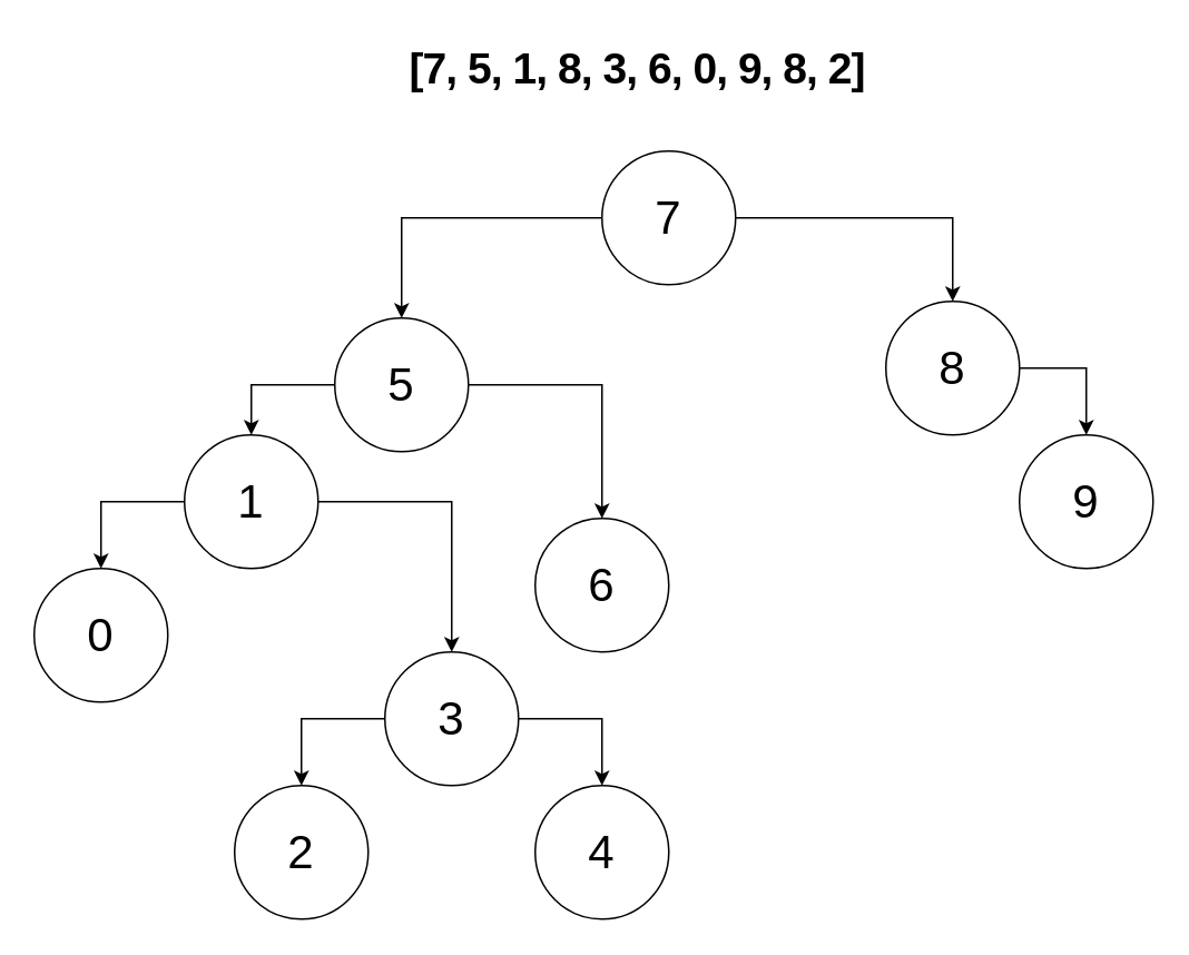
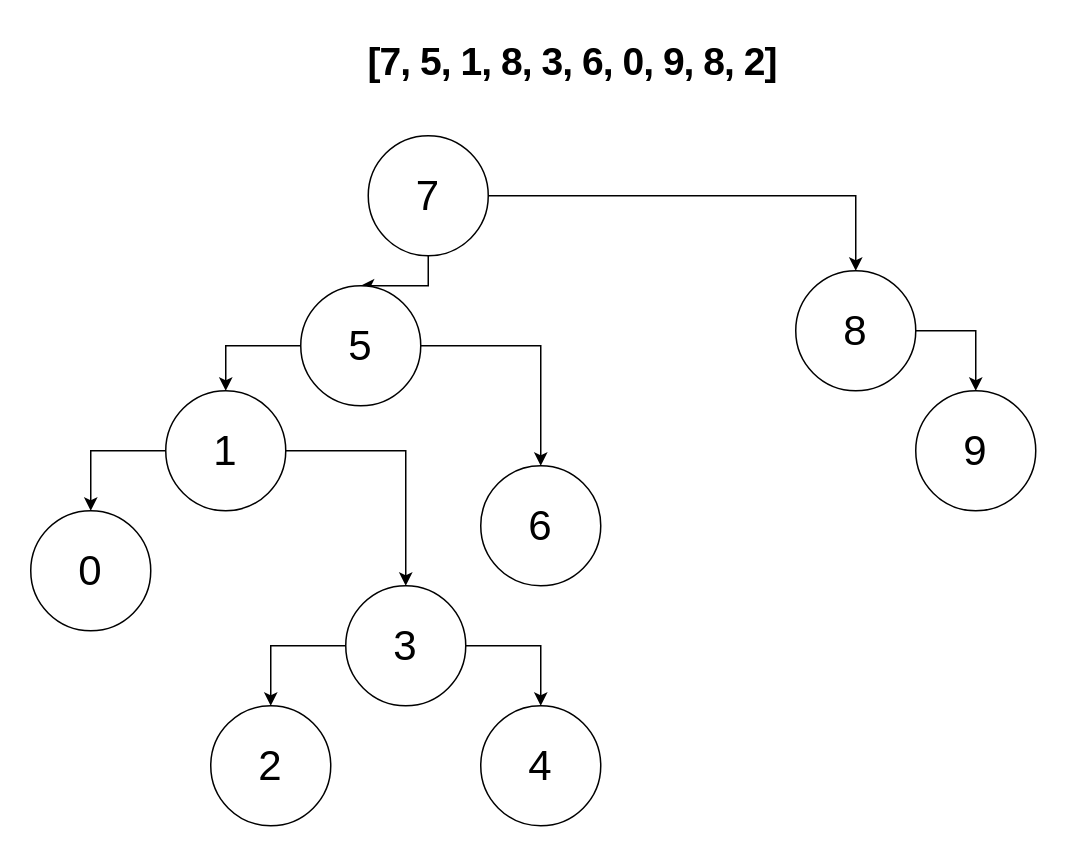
  <mxCell id="0" />
  <mxCell id="1" parent="0" />
  <mxCell id="2" value="&lt;h1&gt;&lt;span style=&quot;background-color: rgb(255, 255, 255); font-family: Nunito, sans-serif; font-weight: bolder; letter-spacing: -0.64px;&quot;&gt;&lt;font style=&quot;font-size: 26px;&quot;&gt;[7, 5, 1, 8, 3, 6, 0, 9, 8, 2]&lt;/font&gt;&lt;/span&gt;&lt;br&gt;&lt;/h1&gt;" style="text;html=1;strokeColor=none;fillColor=none;spacing=5;spacingTop=-20;whiteSpace=wrap;overflow=hidden;rounded=0;" vertex="1" parent="1"><mxGeometry x="240" y="20" width="341" height="40" as="geometry" /></mxCell>
  <mxCell id="3" value="" style="edgeStyle=orthogonalEdgeStyle;rounded=0;orthogonalLoop=1;jettySize=auto;html=1;fontSize=28;entryX=0.5;entryY=0;entryDx=0;entryDy=0;" edge="1" parent="1" source="5" target="8"><mxGeometry relative="1" as="geometry"><mxPoint x="384" y="250" as="targetPoint" /></mxGeometry></mxCell>
  <mxCell id="4" style="edgeStyle=orthogonalEdgeStyle;rounded=0;orthogonalLoop=1;jettySize=auto;html=1;entryX=0.5;entryY=0;entryDx=0;entryDy=0;fontSize=28;" edge="1" parent="1" source="5" target="10"><mxGeometry relative="1" as="geometry"><mxPoint x="490" y="220" as="targetPoint" /></mxGeometry></mxCell>
- <mxCell id="5" value="&lt;font style=&quot;font-size: 28px;&quot;&gt;7&lt;/font&gt;" style="ellipse;whiteSpace=wrap;html=1;aspect=fixed;" vertex="1" parent="1"><mxGeometry x="360" y="90" width="80" height="80" as="geometry" /></mxCell>
+ <mxCell id="5" value="&lt;font style=&quot;font-size: 28px;&quot;&gt;7&lt;/font&gt;" style="ellipse;whiteSpace=wrap;html=1;aspect=fixed;" vertex="1" parent="1"><mxGeometry x="245" y="90" width="80" height="80" as="geometry" /></mxCell>
  <mxCell id="6" style="edgeStyle=orthogonalEdgeStyle;rounded=0;orthogonalLoop=1;jettySize=auto;html=1;entryX=0.5;entryY=0;entryDx=0;entryDy=0;fontSize=28;" edge="1" parent="1" source="8" target="14"><mxGeometry relative="1" as="geometry" /></mxCell>
  <mxCell id="7" style="edgeStyle=orthogonalEdgeStyle;rounded=0;orthogonalLoop=1;jettySize=auto;html=1;entryX=0.5;entryY=0;entryDx=0;entryDy=0;fontSize=28;exitX=1;exitY=0.5;exitDx=0;exitDy=0;" edge="1" parent="1" source="8" target="18"><mxGeometry relative="1" as="geometry"><mxPoint x="310" y="280" as="sourcePoint" /></mxGeometry></mxCell>
  <mxCell id="8" value="&lt;font style=&quot;font-size: 28px;&quot;&gt;5&lt;/font&gt;" style="ellipse;whiteSpace=wrap;html=1;aspect=fixed;" vertex="1" parent="1"><mxGeometry x="200" y="190" width="80" height="80" as="geometry" /></mxCell>
  <mxCell id="9" style="edgeStyle=orthogonalEdgeStyle;rounded=0;orthogonalLoop=1;jettySize=auto;html=1;exitX=1;exitY=0.5;exitDx=0;exitDy=0;fontSize=28;" edge="1" parent="1" source="10" target="11"><mxGeometry relative="1" as="geometry" /></mxCell>
  <mxCell id="10" value="&lt;font style=&quot;font-size: 28px;&quot;&gt;8&lt;/font&gt;" style="ellipse;whiteSpace=wrap;html=1;aspect=fixed;" vertex="1" parent="1"><mxGeometry x="530" y="180" width="80" height="80" as="geometry" /></mxCell>
  <mxCell id="11" value="&lt;font style=&quot;font-size: 28px;&quot;&gt;9&lt;/font&gt;" style="ellipse;whiteSpace=wrap;html=1;aspect=fixed;" vertex="1" parent="1"><mxGeometry x="610" y="260" width="80" height="80" as="geometry" /></mxCell>
  <mxCell id="12" style="edgeStyle=orthogonalEdgeStyle;rounded=0;orthogonalLoop=1;jettySize=auto;html=1;entryX=0.5;entryY=0;entryDx=0;entryDy=0;fontSize=28;" edge="1" parent="1" source="14" target="17"><mxGeometry relative="1" as="geometry"><mxPoint x="220" y="350" as="sourcePoint" /></mxGeometry></mxCell>
  <mxCell id="13" style="edgeStyle=orthogonalEdgeStyle;rounded=0;orthogonalLoop=1;jettySize=auto;html=1;exitX=0;exitY=0.5;exitDx=0;exitDy=0;entryX=0.5;entryY=0;entryDx=0;entryDy=0;fontSize=28;" edge="1" parent="1" source="14" target="19"><mxGeometry relative="1" as="geometry" /></mxCell>
  <mxCell id="14" value="&lt;font style=&quot;font-size: 28px;&quot;&gt;1&lt;/font&gt;" style="ellipse;whiteSpace=wrap;html=1;aspect=fixed;" vertex="1" parent="1"><mxGeometry x="110" y="260" width="80" height="80" as="geometry" /></mxCell>
  <mxCell id="15" style="edgeStyle=orthogonalEdgeStyle;rounded=0;orthogonalLoop=1;jettySize=auto;html=1;entryX=0.5;entryY=0;entryDx=0;entryDy=0;fontSize=28;" edge="1" parent="1" source="17" target="20"><mxGeometry relative="1" as="geometry" /></mxCell>
  <mxCell id="16" style="edgeStyle=orthogonalEdgeStyle;rounded=0;orthogonalLoop=1;jettySize=auto;html=1;exitX=0;exitY=0.5;exitDx=0;exitDy=0;entryX=0.5;entryY=0;entryDx=0;entryDy=0;fontSize=28;" edge="1" parent="1" source="17" target="21"><mxGeometry relative="1" as="geometry" /></mxCell>
  <mxCell id="17" value="&lt;font style=&quot;font-size: 28px;&quot;&gt;3&lt;/font&gt;" style="ellipse;whiteSpace=wrap;html=1;aspect=fixed;" vertex="1" parent="1"><mxGeometry x="230" y="390" width="80" height="80" as="geometry" /></mxCell>
  <mxCell id="18" value="&lt;font style=&quot;font-size: 28px;&quot;&gt;6&lt;/font&gt;" style="ellipse;whiteSpace=wrap;html=1;aspect=fixed;" vertex="1" parent="1"><mxGeometry x="320" y="310" width="80" height="80" as="geometry" /></mxCell>
  <mxCell id="19" value="&lt;font style=&quot;font-size: 28px;&quot;&gt;0&lt;/font&gt;" style="ellipse;whiteSpace=wrap;html=1;aspect=fixed;" vertex="1" parent="1"><mxGeometry x="20" y="340" width="80" height="80" as="geometry" /></mxCell>
  <mxCell id="20" value="&lt;font style=&quot;font-size: 28px;&quot;&gt;4&lt;/font&gt;" style="ellipse;whiteSpace=wrap;html=1;aspect=fixed;" vertex="1" parent="1"><mxGeometry x="320" y="470" width="80" height="80" as="geometry" /></mxCell>
  <mxCell id="21" value="&lt;font style=&quot;font-size: 28px;&quot;&gt;2&lt;/font&gt;" style="ellipse;whiteSpace=wrap;html=1;aspect=fixed;" vertex="1" parent="1"><mxGeometry x="140" y="470" width="80" height="80" as="geometry" /></mxCell>
